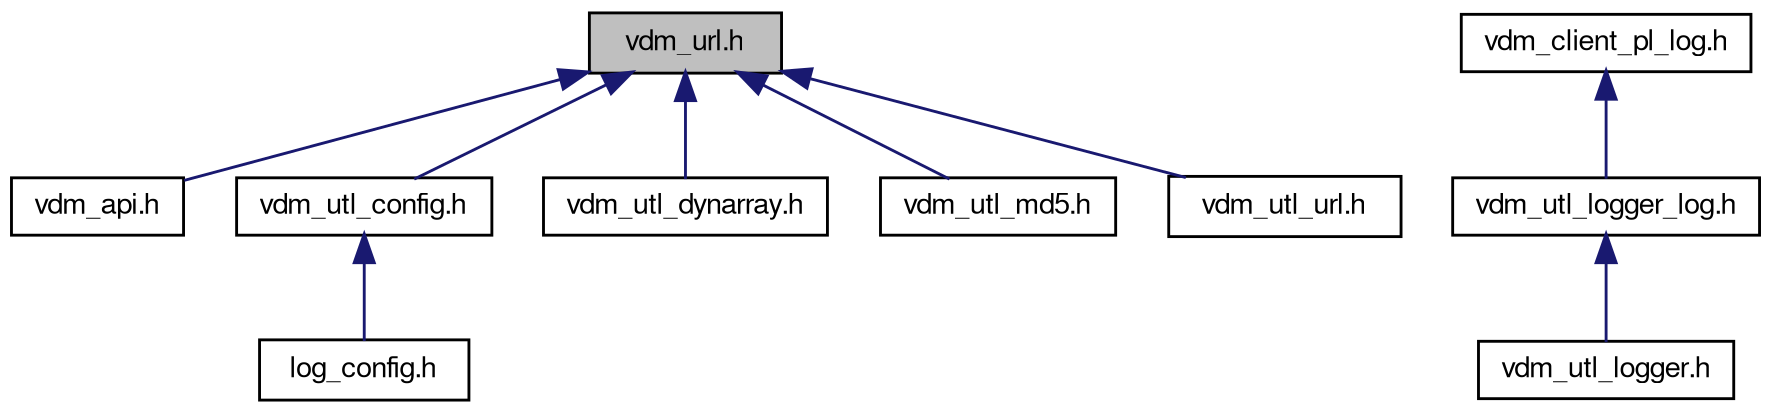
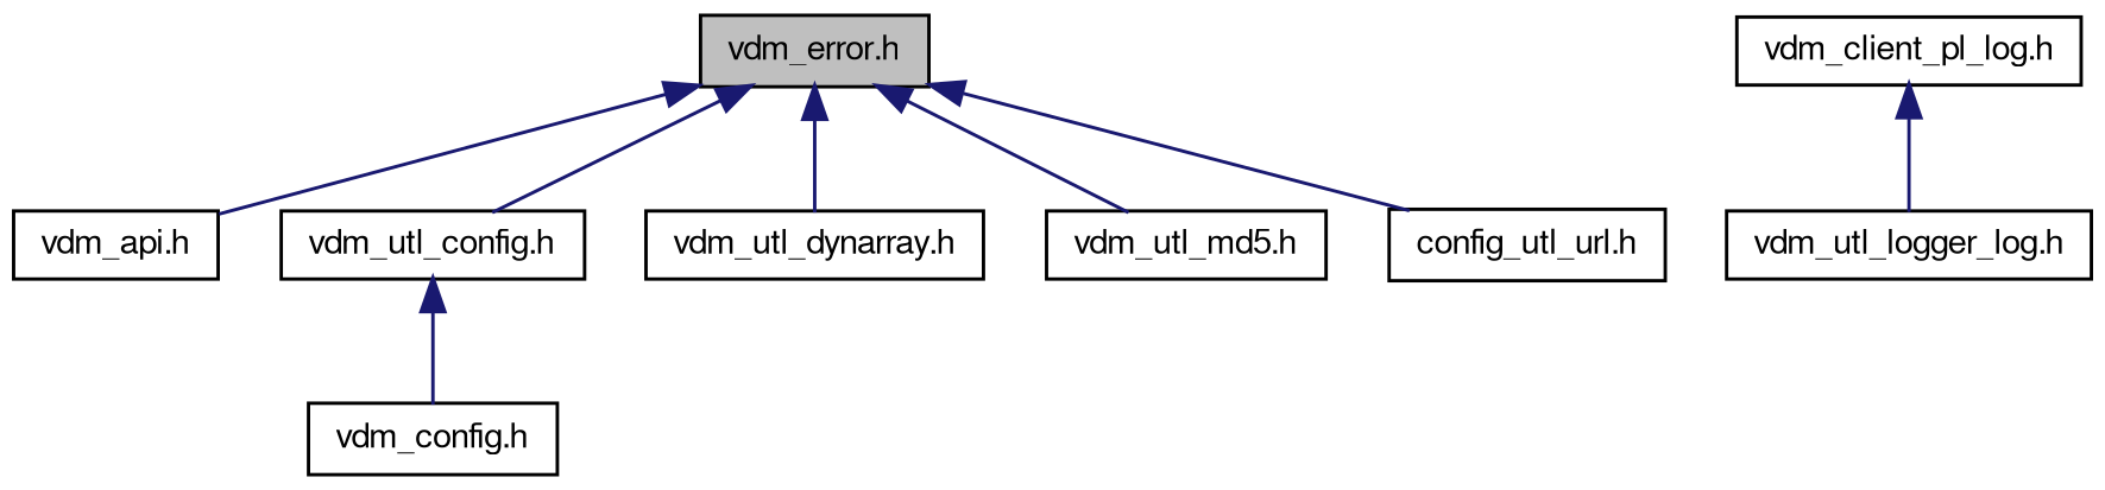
  digraph {
    node [color=black fontname=FreeSans fontsize=10 shape=record]
    edge [color=midnightblue dir=back fontname=FreeSans fontsize=10 labelfontname=FreeSans labelfontsize=10 style=solid]
-   n1 [fillcolor=grey75 fontcolor=black height=0.2 label="vdm_url.h" style=filled width=0.4]
+   n1 [fillcolor=grey75 fontcolor=black height=0.2 label="vdm_error.h" style=filled width=0.4]
    n2 [height=0.2 label="vdm_api.h" width=0.4]
    n3 [height=0.2 label="vdm_utl_config.h" width=0.4]
    n4 [height=0.2 label="vdm_utl_dynarray.h" width=0.4]
    n5 [height=0.2 label="vdm_utl_md5.h" width=0.4]
-   n6 [height=0.2 label="vdm_utl_url.h" width=0.4]
+   n6 [height=0.2 label="config_utl_url.h" width=0.4]
    n7 [height=0.2 label="vdm_client_pl_log.h" width=0.4]
    n8 [height=0.2 label="vdm_utl_logger_log.h" width=0.4]
-   n9 [height=0.2 label="vdm_utl_logger.h" width=0.4]
-   n10 [height=0.2 label="log_config.h" width=0.4]
+   n10 [height=0.2 label="vdm_config.h" width=0.4]
    n1 -> n2
    n1 -> n3
    n1 -> n4
    n1 -> n5
    n1 -> n6
    n3 -> n10
    n7 -> n8
-   n8 -> n9
  }
